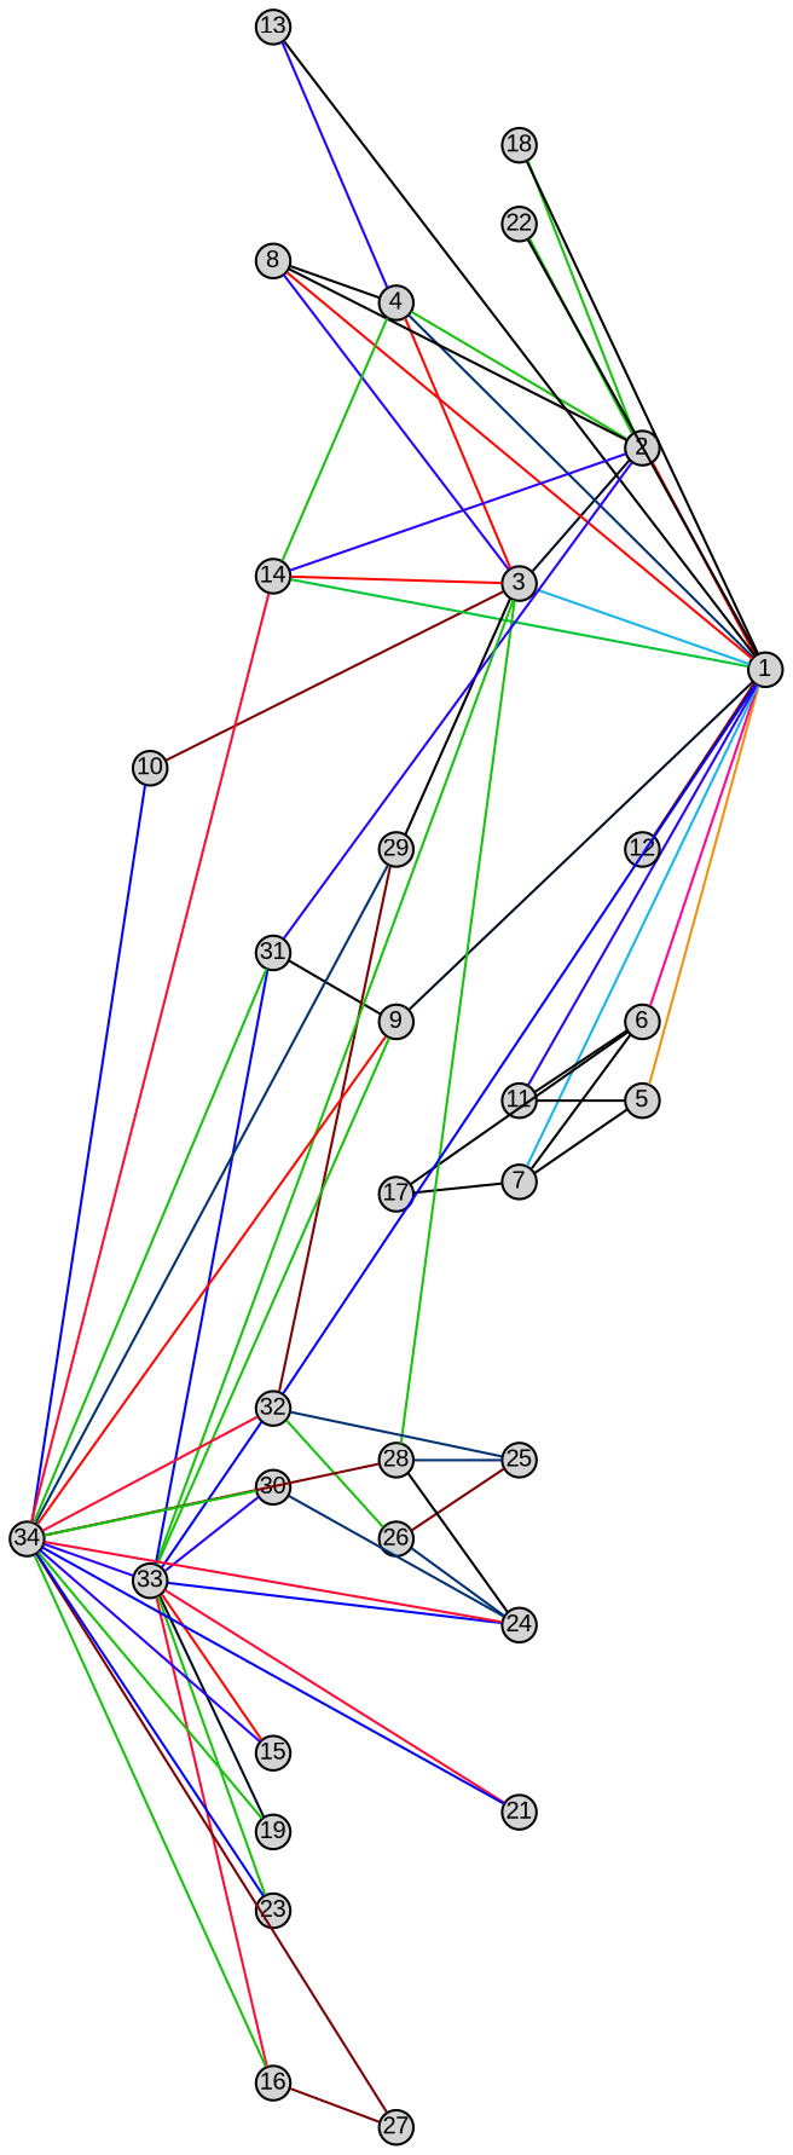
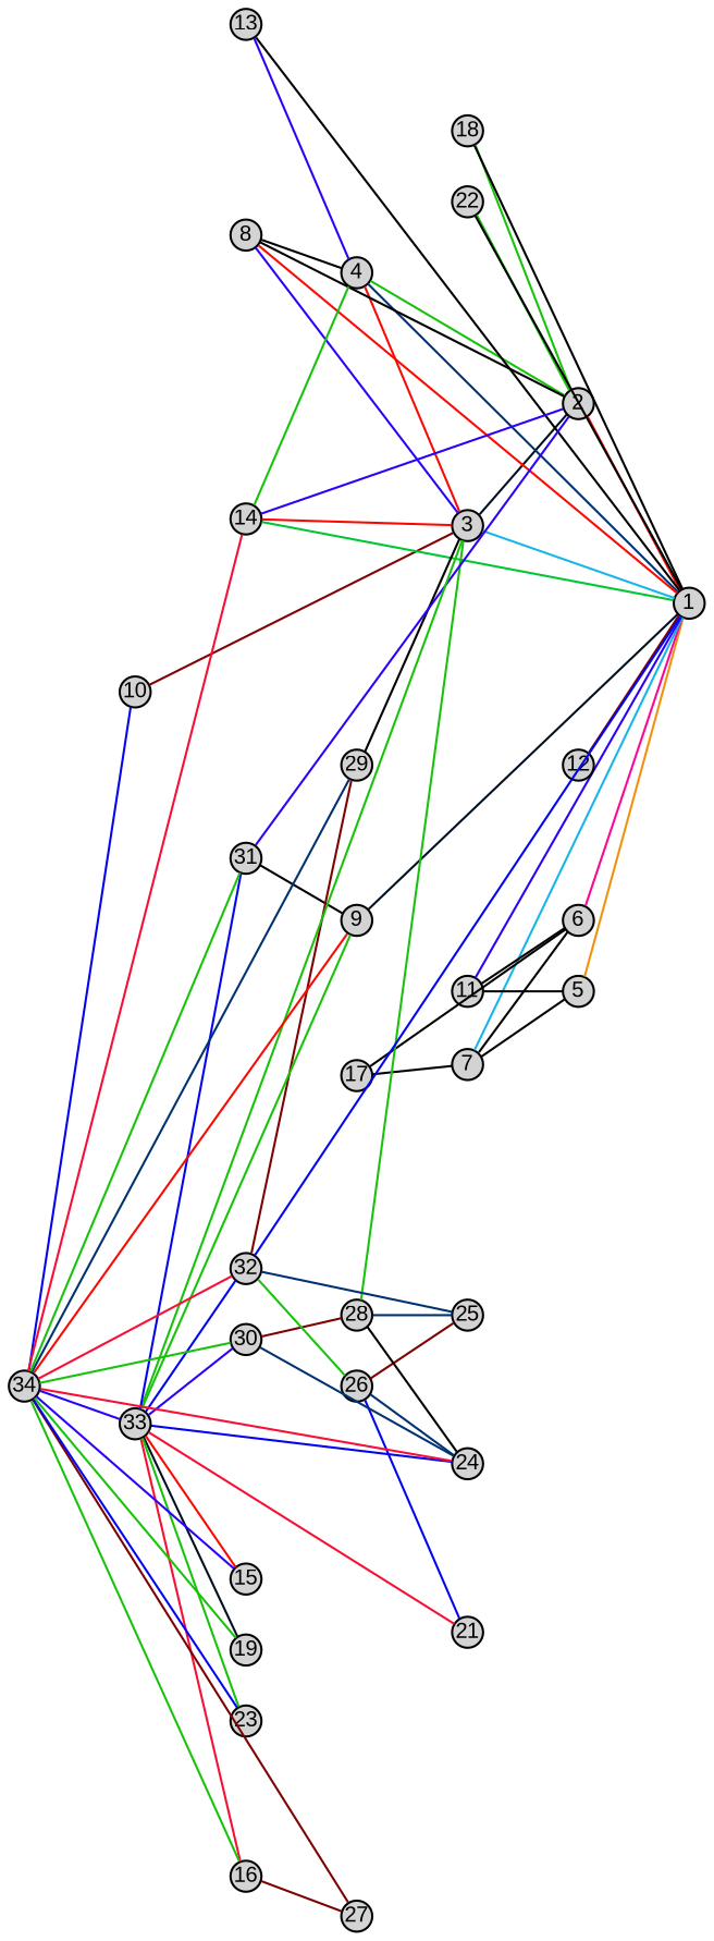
  graph {
    rankdir=LR
    splines=line
    node [fixedsize=true fontname=Arial fontsize=10 shape=circle style=filled]
    edge [arrowhead=none color="#000000" penwidth=1]
    2 [height=0.19444 width=0.19444]
    1 [height=0.19444 width=0.19444]
    3 [height=0.19444 width=0.19444]
    4 [height=0.19444 width=0.19444]
    5 [height=0.19444 width=0.19444]
    6 [height=0.19444 width=0.19444]
    7 [height=0.19444 width=0.19444]
    8 [height=0.19444 width=0.19444]
    9 [height=0.19444 width=0.19444]
    10 [height=0.19444 width=0.19444]
    11 [height=0.19444 width=0.19444]
    12 [height=0.19444 width=0.19444]
    13 [height=0.19444 width=0.19444]
    14 [height=0.19444 width=0.19444]
    17 [height=0.19444 width=0.19444]
    18 [height=0.19444 width=0.19444]
    22 [height=0.19444 width=0.19444]
    26 [height=0.19444 width=0.19444]
    24 [height=0.19444 width=0.19444]
    25 [height=0.19444 width=0.19444]
    28 [height=0.19444 width=0.19444]
    29 [height=0.19444 width=0.19444]
    30 [height=0.19444 width=0.19444]
    27 [height=0.19444 width=0.19444]
    31 [height=0.19444 width=0.19444]
    32 [height=0.19444 width=0.19444]
    33 [height=0.19444 width=0.19444]
    15 [height=0.19444 width=0.19444]
    16 [height=0.19444 width=0.19444]
    19 [height=0.19444 width=0.19444]
    21 [height=0.19444 width=0.19444]
    23 [height=0.19444 width=0.19444]
    34 [height=0.19444 width=0.19444]
    2 -- 1 [color="#fc0800"]
    3 -- 2 [color="#000f20"]
    3 -- 1 [color="#16b5ea"]
    4 -- 2 [color="#17c30a"]
    4 -- 1 [color="#003272"]
    4 -- 3 [color="#fc0800"]
    5 -- 1 [color="#f3900b"]
    6 -- 1 [color="#fb0794"]
    7 -- 1 [color="#16b5ea"]
    7 -- 5
    7 -- 6
    8 -- 2
    8 -- 1 [color="#fc0800"]
    8 -- 3 [color="#2b00fc"]
    8 -- 4
    9 -- 1 [color="#000f20"]
    10 -- 3 [color="#7d0100"]
    11 -- 1 [color="#2b00fc"]
    11 -- 5
    11 -- 6
    12 -- 1 [color="#7d0100"]
    13 -- 1
    13 -- 4 [color="#2b00fc"]
    14 -- 2 [color="#2b00fc"]
    14 -- 1 [color="#00c634"]
    14 -- 3 [color="#fc0800"]
    14 -- 4 [color="#17c30a"]
    17 -- 6
    17 -- 7
    18 -- 2 [color="#17c30a"]
    18 -- 1
    22 -- 2 [color="#17c30a"]
    22 -- 1
    26 -- 24 [color="#003272"]
    26 -- 25 [color="#7d0100"]
    28 -- 3 [color="#17c30a"]
    28 -- 24
    28 -- 25 [color="#003272"]
    29 -- 3
    30 -- 24 [color="#003272"]
    31 -- 2 [color="#2b00fc"]
    31 -- 9
    32 -- 1 [color="#0104f4"]
    32 -- 26 [color="#17c30a"]
    32 -- 25 [color="#003272"]
    32 -- 29 [color="#7d0100"]
    33 -- 3 [color="#17c30a"]
    33 -- 9 [color="#17c30a"]
    33 -- 24 [color="#0104f4"]
    33 -- 30 [color="#2b00fc"]
    33 -- 31 [color="#0104f4"]
    33 -- 32 [color="#0104f4"]
    33 -- 15 [color="#fc0800"]
    33 -- 16 [color="#fa0d34"]
    33 -- 19 [color="#000f20"]
    33 -- 21 [color="#fa0d34"]
    33 -- 23 [color="#17c30a"]
    16 -- 27 [color="#7d0100"]
    34 -- 9 [color="#fc0800"]
    34 -- 10 [color="#0104f4"]
    34 -- 14 [color="#fa0d34"]
    34 -- 24 [color="#fa0d34"]
-   34 -- 28 [color="#7d0100"]
+   30 -- 28 [color="#7d0100"]
    34 -- 29 [color="#003272"]
    34 -- 30 [color="#17c30a"]
    34 -- 27 [color="#7d0100"]
    34 -- 31 [color="#17c30a"]
    34 -- 32 [color="#fa0d34"]
    34 -- 33 [color="#2b00fc"]
    34 -- 15 [color="#2b00fc"]
    34 -- 16 [color="#17c30a"]
    34 -- 19 [color="#17c30a"]
-   34 -- 21 [color="#0104f4"]
+   26 -- 21 [color="#0104f4"]
    34 -- 23 [color="#0104f4"]
  }
